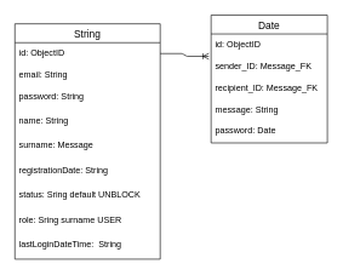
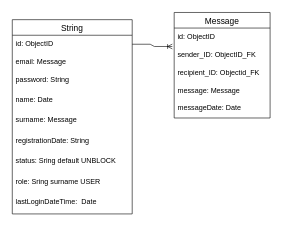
  <mxCell id="0" />
  <mxCell id="1" parent="0" />
  <mxCell id="2" value="String" style="swimlane;fontStyle=0;childLayout=stackLayout;horizontal=1;startSize=26;horizontalStack=0;resizeParent=1;resizeParentMax=0;resizeLast=0;collapsible=1;marginBottom=0;align=center;fontSize=14;" vertex="1" parent="1"><mxGeometry y="32" width="200" height="324" as="geometry" x="20" /></mxCell>
  <mxCell id="3" value="id: ObjectID" style="text;strokeColor=none;fillColor=none;spacingLeft=4;spacingRight=4;overflow=hidden;rotatable=0;points=[[0,0.5],[1,0.5]];portConstraint=eastwest;fontSize=12;" vertex="1" parent="2"><mxGeometry y="26" width="200" height="30" as="geometry" /></mxCell>
- <mxCell id="4" value="email: String" style="text;strokeColor=none;fillColor=none;spacingLeft=4;spacingRight=4;overflow=hidden;rotatable=0;points=[[0,0.5],[1,0.5]];portConstraint=eastwest;fontSize=12;" vertex="1" parent="2"><mxGeometry y="56" width="200" height="30" as="geometry" /></mxCell>
+ <mxCell id="4" value="email: Message" style="text;strokeColor=none;fillColor=none;spacingLeft=4;spacingRight=4;overflow=hidden;rotatable=0;points=[[0,0.5],[1,0.5]];portConstraint=eastwest;fontSize=12;" vertex="1" parent="2"><mxGeometry y="56" width="200" height="30" as="geometry" /></mxCell>
  <mxCell id="5" value="password: String" style="text;strokeColor=none;fillColor=none;spacingLeft=4;spacingRight=4;overflow=hidden;rotatable=0;points=[[0,0.5],[1,0.5]];portConstraint=eastwest;fontSize=12;" vertex="1" parent="2"><mxGeometry y="86" width="200" height="34" as="geometry" /></mxCell>
- <mxCell id="6" value="name: String" style="text;strokeColor=none;fillColor=none;spacingLeft=4;spacingRight=4;overflow=hidden;rotatable=0;points=[[0,0.5],[1,0.5]];portConstraint=eastwest;fontSize=12;" vertex="1" parent="2"><mxGeometry y="120" width="200" height="34" as="geometry" /></mxCell>
+ <mxCell id="6" value="name: Date" style="text;strokeColor=none;fillColor=none;spacingLeft=4;spacingRight=4;overflow=hidden;rotatable=0;points=[[0,0.5],[1,0.5]];portConstraint=eastwest;fontSize=12;" vertex="1" parent="2"><mxGeometry y="120" width="200" height="34" as="geometry" /></mxCell>
  <mxCell id="7" value="surname: Message" style="text;strokeColor=none;fillColor=none;spacingLeft=4;spacingRight=4;overflow=hidden;rotatable=0;points=[[0,0.5],[1,0.5]];portConstraint=eastwest;fontSize=12;" vertex="1" parent="2"><mxGeometry y="154" width="200" height="34" as="geometry" /></mxCell>
  <mxCell id="8" value="registrationDate: String" style="text;strokeColor=none;fillColor=none;spacingLeft=4;spacingRight=4;overflow=hidden;rotatable=0;points=[[0,0.5],[1,0.5]];portConstraint=eastwest;fontSize=12;" vertex="1" parent="2"><mxGeometry y="188" width="200" height="34" as="geometry" /></mxCell>
  <mxCell id="9" value="status: Sring default UNBLOCK" style="text;strokeColor=none;fillColor=none;spacingLeft=4;spacingRight=4;overflow=hidden;rotatable=0;points=[[0,0.5],[1,0.5]];portConstraint=eastwest;fontSize=12;" vertex="1" parent="2"><mxGeometry y="222" width="200" height="34" as="geometry" /></mxCell>
  <mxCell id="10" value="role: Sring surname USER" style="text;strokeColor=none;fillColor=none;spacingLeft=4;spacingRight=4;overflow=hidden;rotatable=0;points=[[0,0.5],[1,0.5]];portConstraint=eastwest;fontSize=12;" vertex="1" parent="2"><mxGeometry y="256" width="200" height="34" as="geometry" /></mxCell>
- <mxCell id="11" value="lastLoginDateTime:  String" style="text;strokeColor=none;fillColor=none;spacingLeft=4;spacingRight=4;overflow=hidden;rotatable=0;points=[[0,0.5],[1,0.5]];portConstraint=eastwest;fontSize=12;" vertex="1" parent="2"><mxGeometry y="290" width="200" height="34" as="geometry" /></mxCell>
- <mxCell id="12" value="Date" style="swimlane;fontStyle=0;childLayout=stackLayout;horizontal=1;startSize=26;horizontalStack=0;resizeParent=1;resizeParentMax=0;resizeLast=0;collapsible=1;marginBottom=0;align=center;fontSize=14;" vertex="1" parent="1"><mxGeometry x="290" y="20" width="160" height="176" as="geometry" /></mxCell>
+ <mxCell id="11" value="lastLoginDateTime:  Date" style="text;strokeColor=none;fillColor=none;spacingLeft=4;spacingRight=4;overflow=hidden;rotatable=0;points=[[0,0.5],[1,0.5]];portConstraint=eastwest;fontSize=12;" vertex="1" parent="2"><mxGeometry y="290" width="200" height="34" as="geometry" /></mxCell>
+ <mxCell id="12" value="Message" style="swimlane;fontStyle=0;childLayout=stackLayout;horizontal=1;startSize=26;horizontalStack=0;resizeParent=1;resizeParentMax=0;resizeLast=0;collapsible=1;marginBottom=0;align=center;fontSize=14;" vertex="1" parent="1"><mxGeometry x="290" y="20" width="160" height="176" as="geometry" /></mxCell>
  <mxCell id="13" value="id: ObjectID" style="text;strokeColor=none;fillColor=none;spacingLeft=4;spacingRight=4;overflow=hidden;rotatable=0;points=[[0,0.5],[1,0.5]];portConstraint=eastwest;fontSize=12;" vertex="1" parent="12"><mxGeometry y="26" width="160" height="30" as="geometry" /></mxCell>
- <mxCell id="14" value="sender_ID: Message_FK" style="text;strokeColor=none;fillColor=none;spacingLeft=4;spacingRight=4;overflow=hidden;rotatable=0;points=[[0,0.5],[1,0.5]];portConstraint=eastwest;fontSize=12;" vertex="1" parent="12"><mxGeometry y="56" width="160" height="30" as="geometry" /></mxCell>
- <mxCell id="15" value="recipient_ID: Message_FK" style="text;strokeColor=none;fillColor=none;spacingLeft=4;spacingRight=4;overflow=hidden;rotatable=0;points=[[0,0.5],[1,0.5]];portConstraint=eastwest;fontSize=12;" vertex="1" parent="12"><mxGeometry y="86" width="160" height="30" as="geometry" /></mxCell>
- <mxCell id="16" value="message: String" style="text;strokeColor=none;fillColor=none;spacingLeft=4;spacingRight=4;overflow=hidden;rotatable=0;points=[[0,0.5],[1,0.5]];portConstraint=eastwest;fontSize=12;" vertex="1" parent="12"><mxGeometry y="116" width="160" height="30" as="geometry" /></mxCell>
- <mxCell id="17" value="password: Date" style="text;strokeColor=none;fillColor=none;spacingLeft=4;spacingRight=4;overflow=hidden;rotatable=0;points=[[0,0.5],[1,0.5]];portConstraint=eastwest;fontSize=12;" vertex="1" parent="12"><mxGeometry y="146" width="160" height="30" as="geometry" /></mxCell>
+ <mxCell id="14" value="sender_ID: ObjectID_FK" style="text;strokeColor=none;fillColor=none;spacingLeft=4;spacingRight=4;overflow=hidden;rotatable=0;points=[[0,0.5],[1,0.5]];portConstraint=eastwest;fontSize=12;" vertex="1" parent="12"><mxGeometry y="56" width="160" height="30" as="geometry" /></mxCell>
+ <mxCell id="15" value="recipient_ID: Objectid_FK" style="text;strokeColor=none;fillColor=none;spacingLeft=4;spacingRight=4;overflow=hidden;rotatable=0;points=[[0,0.5],[1,0.5]];portConstraint=eastwest;fontSize=12;" vertex="1" parent="12"><mxGeometry y="86" width="160" height="30" as="geometry" /></mxCell>
+ <mxCell id="16" value="message: Message" style="text;strokeColor=none;fillColor=none;spacingLeft=4;spacingRight=4;overflow=hidden;rotatable=0;points=[[0,0.5],[1,0.5]];portConstraint=eastwest;fontSize=12;" vertex="1" parent="12"><mxGeometry y="116" width="160" height="30" as="geometry" /></mxCell>
+ <mxCell id="17" value="messageDate: Date" style="text;strokeColor=none;fillColor=none;spacingLeft=4;spacingRight=4;overflow=hidden;rotatable=0;points=[[0,0.5],[1,0.5]];portConstraint=eastwest;fontSize=12;" vertex="1" parent="12"><mxGeometry y="146" width="160" height="30" as="geometry" /></mxCell>
  <mxCell id="18" value="" style="edgeStyle=entityRelationEdgeStyle;fontSize=12;html=1;endArrow=ERoneToMany;rounded=0;entryX=-0.019;entryY=1.025;entryDx=0;entryDy=0;entryPerimeter=0;" edge="1" parent="1" source="3" target="13"><mxGeometry width="100" height="100" relative="1" as="geometry"><mxPoint x="180" y="260" as="sourcePoint" /><mxPoint x="280" y="130" as="targetPoint" /></mxGeometry></mxCell>
